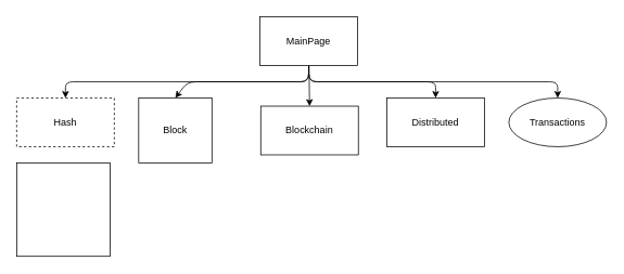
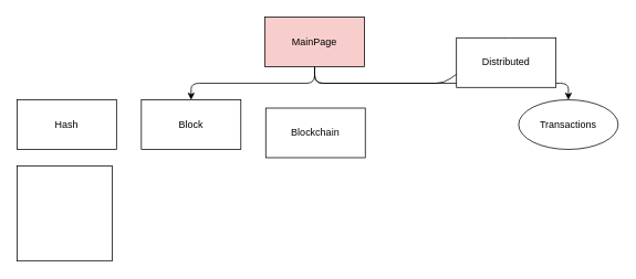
  <mxCell id="0" />
  <mxCell id="1" parent="0" />
- <mxCell id="2" style="edgeStyle=none;html=1;entryX=0.5;entryY=0;entryDx=0;entryDy=0;exitX=0.5;exitY=1;exitDx=0;exitDy=0;" parent="1" source="7" target="8" edge="1"><mxGeometry relative="1" as="geometry"><Array as="points"><mxPoint x="379" y="100" /><mxPoint x="80" y="100" /></Array></mxGeometry></mxCell>
  <mxCell id="3" style="edgeStyle=none;html=1;entryX=0.5;entryY=0;entryDx=0;entryDy=0;" parent="1" target="9" edge="1"><mxGeometry relative="1" as="geometry"><mxPoint x="379" y="80" as="sourcePoint" /><Array as="points"><mxPoint x="379" y="100" /><mxPoint x="230" y="100" /></Array></mxGeometry></mxCell>
- <mxCell id="4" style="edgeStyle=none;html=1;entryX=0.5;entryY=0;entryDx=0;entryDy=0;" parent="1" source="7" target="10" edge="1"><mxGeometry relative="1" as="geometry" /></mxCell>
  <mxCell id="5" style="edgeStyle=none;html=1;entryX=0.5;entryY=0;entryDx=0;entryDy=0;exitX=0.5;exitY=1;exitDx=0;exitDy=0;" parent="1" source="7" target="11" edge="1"><mxGeometry relative="1" as="geometry"><Array as="points"><mxPoint x="379" y="100" /><mxPoint x="535" y="100" /></Array></mxGeometry></mxCell>
  <mxCell id="6" style="edgeStyle=none;html=1;entryX=0.5;entryY=0;entryDx=0;entryDy=0;" parent="1" target="12" edge="1"><mxGeometry relative="1" as="geometry"><mxPoint x="379" y="80" as="sourcePoint" /><Array as="points"><mxPoint x="379" y="100" /><mxPoint x="685" y="100" /></Array></mxGeometry></mxCell>
- <mxCell id="7" value="MainPage" style="rounded=0;whiteSpace=wrap;html=1;" parent="1" vertex="1"><mxGeometry x="319" y="20" width="120" height="60" as="geometry" /></mxCell>
- <mxCell id="8" value="Hash" style="rounded=0;whiteSpace=wrap;html=1;dashed=1;" parent="1" vertex="1"><mxGeometry x="20" y="120" width="120" height="60" as="geometry" /></mxCell>
- <mxCell id="9" value="Block" style="rounded=0;whiteSpace=wrap;html=1;" parent="1" vertex="1"><mxGeometry x="170" y="120" width="90" height="80" as="geometry" /></mxCell>
+ <mxCell id="7" value="MainPage" style="rounded=0;whiteSpace=wrap;html=1;fillColor=#f8cecc;" parent="1" vertex="1"><mxGeometry x="319" y="20" width="120" height="60" as="geometry" /></mxCell>
+ <mxCell id="8" value="Hash" style="rounded=0;whiteSpace=wrap;html=1;" parent="1" vertex="1"><mxGeometry x="20" y="120" width="120" height="60" as="geometry" /></mxCell>
+ <mxCell id="9" value="Block" style="rounded=0;whiteSpace=wrap;html=1;" parent="1" vertex="1"><mxGeometry x="170" y="120" width="120" height="60" as="geometry" /></mxCell>
  <mxCell id="10" value="Blockchain" style="rounded=0;whiteSpace=wrap;html=1;" parent="1" vertex="1"><mxGeometry x="320" y="130" width="120" height="60" as="geometry" /></mxCell>
- <mxCell id="11" value="Distributed" style="rounded=0;whiteSpace=wrap;html=1;" parent="1" vertex="1"><mxGeometry x="475" y="120" width="120" height="60" as="geometry" /></mxCell>
+ <mxCell id="11" value="Distributed" style="rounded=0;whiteSpace=wrap;html=1;" parent="1" vertex="1"><mxGeometry x="550" y="45" width="120" height="60" as="geometry" /></mxCell>
  <mxCell id="12" value="Transactions" style="ellipse;whiteSpace=wrap;html=1;" parent="1" vertex="1"><mxGeometry x="625" y="120" width="120" height="60" as="geometry" /></mxCell>
  <mxCell id="13" value="" style="whiteSpace=wrap;html=1;aspect=fixed;" vertex="1" parent="1"><mxGeometry x="20" y="200" width="115" height="115" as="geometry" /></mxCell>
